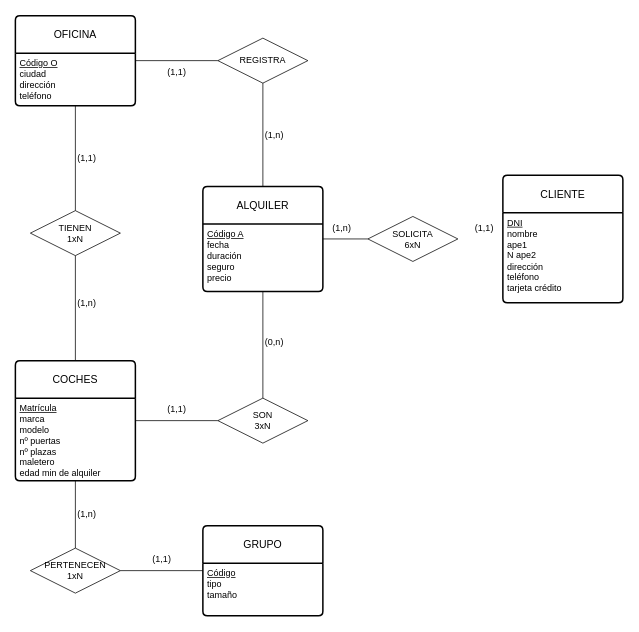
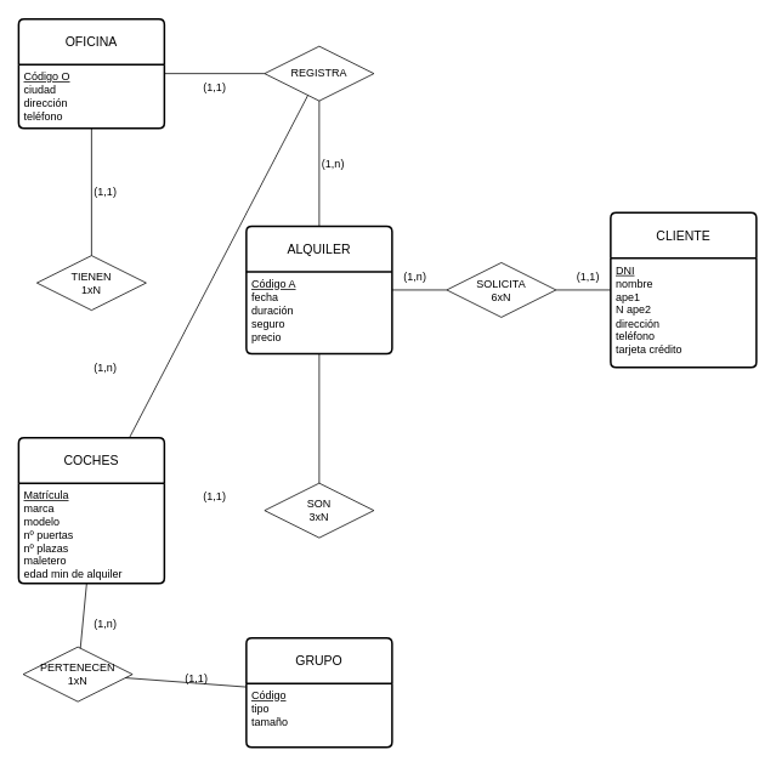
  <mxCell id="0" />
  <mxCell id="1" parent="0" />
  <mxCell id="2" value="OFICINA" style="swimlane;childLayout=stackLayout;horizontal=1;startSize=50;horizontalStack=0;rounded=1;fontSize=14;fontStyle=0;strokeWidth=2;resizeParent=0;resizeLast=1;shadow=0;dashed=0;align=center;arcSize=4;whiteSpace=wrap;html=1;" vertex="1" parent="1"><mxGeometry x="20" y="20" width="160" height="120" as="geometry" /></mxCell>
  <mxCell id="3" value="&lt;u&gt;Código O&lt;/u&gt;&lt;br&gt;ciudad&lt;br&gt;dirección&lt;br&gt;teléfono" style="align=left;strokeColor=none;fillColor=none;spacingLeft=4;fontSize=12;verticalAlign=top;resizable=0;rotatable=0;part=1;html=1;" vertex="1" parent="2"><mxGeometry y="50" width="160" height="70" as="geometry" /></mxCell>
  <mxCell id="4" value="COCHES" style="swimlane;childLayout=stackLayout;horizontal=1;startSize=50;horizontalStack=0;rounded=1;fontSize=14;fontStyle=0;strokeWidth=2;resizeParent=0;resizeLast=1;shadow=0;dashed=0;align=center;arcSize=4;whiteSpace=wrap;html=1;" vertex="1" parent="1"><mxGeometry x="20" y="480" width="160" height="160" as="geometry" /></mxCell>
  <mxCell id="5" value="&lt;u&gt;Matrícula&lt;/u&gt;&lt;br&gt;marca&lt;br&gt;modelo&lt;br&gt;nº puertas&lt;br&gt;nº plazas&lt;br&gt;maletero&lt;br&gt;edad min de alquiler" style="align=left;strokeColor=none;fillColor=none;spacingLeft=4;fontSize=12;verticalAlign=top;resizable=0;rotatable=0;part=1;html=1;" vertex="1" parent="4"><mxGeometry y="50" width="160" height="110" as="geometry" /></mxCell>
  <mxCell id="6" value="ALQUILER" style="swimlane;childLayout=stackLayout;horizontal=1;startSize=50;horizontalStack=0;rounded=1;fontSize=14;fontStyle=0;strokeWidth=2;resizeParent=0;resizeLast=1;shadow=0;dashed=0;align=center;arcSize=4;whiteSpace=wrap;html=1;" vertex="1" parent="1"><mxGeometry x="270" y="247.75" width="160" height="140" as="geometry" /></mxCell>
  <mxCell id="7" value="&lt;u&gt;Código A&lt;/u&gt;&lt;br&gt;fecha&lt;br&gt;duración&lt;br&gt;seguro&lt;br&gt;precio" style="align=left;strokeColor=none;fillColor=none;spacingLeft=4;fontSize=12;verticalAlign=top;resizable=0;rotatable=0;part=1;html=1;" vertex="1" parent="6"><mxGeometry y="50" width="160" height="90" as="geometry" /></mxCell>
  <mxCell id="8" value="CLIENTE" style="swimlane;childLayout=stackLayout;horizontal=1;startSize=50;horizontalStack=0;rounded=1;fontSize=14;fontStyle=0;strokeWidth=2;resizeParent=0;resizeLast=1;shadow=0;dashed=0;align=center;arcSize=4;whiteSpace=wrap;html=1;" vertex="1" parent="1"><mxGeometry x="670" y="232.75" width="160" height="170" as="geometry" /></mxCell>
  <mxCell id="9" value="&lt;u&gt;DNI&lt;/u&gt;&lt;br&gt;nombre&lt;br&gt;ape1&lt;br&gt;N ape2&lt;br&gt;dirección&lt;br&gt;teléfono&lt;br&gt;tarjeta crédito" style="align=left;strokeColor=none;fillColor=none;spacingLeft=4;fontSize=12;verticalAlign=top;resizable=0;rotatable=0;part=1;html=1;" vertex="1" parent="8"><mxGeometry y="50" width="160" height="120" as="geometry" /></mxCell>
  <mxCell id="10" value="TIENEN&lt;br&gt;1xN" style="shape=rhombus;perimeter=rhombusPerimeter;whiteSpace=wrap;html=1;align=center;" vertex="1" parent="1"><mxGeometry x="40" y="280" width="120" height="60" as="geometry" /></mxCell>
  <mxCell id="11" value="" style="endArrow=none;html=1;rounded=0;" edge="1" parent="1" source="2" target="10"><mxGeometry relative="1" as="geometry"><mxPoint x="310" y="340" as="sourcePoint" /><mxPoint x="470" y="340" as="targetPoint" /></mxGeometry></mxCell>
- <mxCell id="12" value="" style="endArrow=none;html=1;rounded=0;" edge="1" parent="1" source="4" target="10"><mxGeometry relative="1" as="geometry"><mxPoint x="107" y="150" as="sourcePoint" /><mxPoint x="93" y="291" as="targetPoint" /></mxGeometry></mxCell>
  <mxCell id="13" value="REGISTRA" style="shape=rhombus;perimeter=rhombusPerimeter;whiteSpace=wrap;html=1;align=center;" vertex="1" parent="1"><mxGeometry x="290" y="50" width="120" height="60" as="geometry" /></mxCell>
  <mxCell id="14" value="SON&lt;br&gt;3xN" style="shape=rhombus;perimeter=rhombusPerimeter;whiteSpace=wrap;html=1;align=center;" vertex="1" parent="1"><mxGeometry x="290" y="530" width="120" height="60" as="geometry" /></mxCell>
  <mxCell id="15" value="" style="endArrow=none;html=1;rounded=0;" edge="1" parent="1" source="2" target="13"><mxGeometry relative="1" as="geometry"><mxPoint x="310" y="340" as="sourcePoint" /><mxPoint x="470" y="340" as="targetPoint" /></mxGeometry></mxCell>
  <mxCell id="16" value="" style="endArrow=none;html=1;rounded=0;" edge="1" parent="1" source="6" target="13"><mxGeometry relative="1" as="geometry"><mxPoint x="130" y="102.75" as="sourcePoint" /><mxPoint x="291" y="113.75" as="targetPoint" /></mxGeometry></mxCell>
- <mxCell id="17" value="" style="endArrow=none;html=1;rounded=0;" edge="1" parent="1" source="4" target="14"><mxGeometry relative="1" as="geometry"><mxPoint x="310" y="340" as="sourcePoint" /><mxPoint x="470" y="340" as="targetPoint" /></mxGeometry></mxCell>
+ <mxCell id="17" value="" style="endArrow=none;html=1;rounded=0;" edge="1" parent="1" source="4" target="13"><mxGeometry relative="1" as="geometry"><mxPoint x="310" y="340" as="sourcePoint" /><mxPoint x="470" y="340" as="targetPoint" /></mxGeometry></mxCell>
  <mxCell id="18" value="" style="endArrow=none;html=1;rounded=0;" edge="1" parent="1" source="6" target="14"><mxGeometry relative="1" as="geometry"><mxPoint x="130" y="567.75" as="sourcePoint" /><mxPoint x="296" y="547.75" as="targetPoint" /></mxGeometry></mxCell>
  <mxCell id="19" value="SOLICITA&lt;br&gt;6xN" style="shape=rhombus;perimeter=rhombusPerimeter;whiteSpace=wrap;html=1;align=center;" vertex="1" parent="1"><mxGeometry x="490" y="287.75" width="120" height="60" as="geometry" /></mxCell>
+ <mxCell id="20" value="" style="endArrow=none;html=1;rounded=0;" edge="1" parent="1" source="8" target="19"><mxGeometry relative="1" as="geometry"><mxPoint x="290" y="277.75" as="sourcePoint" /><mxPoint x="450" y="277.75" as="targetPoint" /></mxGeometry></mxCell>
  <mxCell id="21" value="" style="endArrow=none;html=1;rounded=0;" edge="1" parent="1" source="19" target="6"><mxGeometry relative="1" as="geometry"><mxPoint x="680" y="328" as="sourcePoint" /><mxPoint x="610" y="335" as="targetPoint" /></mxGeometry></mxCell>
  <mxCell id="22" value="(1,1)" style="text;html=1;align=center;verticalAlign=middle;resizable=0;points=[];autosize=1;strokeColor=none;fillColor=none;" vertex="1" parent="1"><mxGeometry x="90" y="195" width="50" height="30" as="geometry" /></mxCell>
  <mxCell id="23" value="(1,n)" style="text;html=1;align=center;verticalAlign=middle;resizable=0;points=[];autosize=1;strokeColor=none;fillColor=none;" vertex="1" parent="1"><mxGeometry x="90" y="387.75" width="50" height="30" as="geometry" /></mxCell>
  <mxCell id="24" value="(1,1)" style="text;html=1;align=center;verticalAlign=middle;resizable=0;points=[];autosize=1;strokeColor=none;fillColor=none;" vertex="1" parent="1"><mxGeometry x="210" y="530" width="50" height="30" as="geometry" /></mxCell>
- <mxCell id="25" value="(0,n)" style="text;html=1;align=center;verticalAlign=middle;resizable=0;points=[];autosize=1;strokeColor=none;fillColor=none;" vertex="1" parent="1"><mxGeometry x="340" y="440" width="50" height="30" as="geometry" /></mxCell>
  <mxCell id="26" value="(1,1)" style="text;html=1;align=center;verticalAlign=middle;resizable=0;points=[];autosize=1;strokeColor=none;fillColor=none;" vertex="1" parent="1"><mxGeometry x="210" y="80" width="50" height="30" as="geometry" /></mxCell>
  <mxCell id="27" value="(1,n)" style="text;html=1;align=center;verticalAlign=middle;resizable=0;points=[];autosize=1;strokeColor=none;fillColor=none;" vertex="1" parent="1"><mxGeometry x="340" y="165" width="50" height="30" as="geometry" /></mxCell>
  <mxCell id="28" value="(1,n)" style="text;html=1;align=center;verticalAlign=middle;resizable=0;points=[];autosize=1;strokeColor=none;fillColor=none;" vertex="1" parent="1"><mxGeometry x="430" y="287.75" width="50" height="30" as="geometry" /></mxCell>
  <mxCell id="29" value="(1,1)" style="text;html=1;align=center;verticalAlign=middle;resizable=0;points=[];autosize=1;strokeColor=none;fillColor=none;" vertex="1" parent="1"><mxGeometry x="620" y="287.75" width="50" height="30" as="geometry" /></mxCell>
  <mxCell id="30" value="GRUPO" style="swimlane;childLayout=stackLayout;horizontal=1;startSize=50;horizontalStack=0;rounded=1;fontSize=14;fontStyle=0;strokeWidth=2;resizeParent=0;resizeLast=1;shadow=0;dashed=0;align=center;arcSize=4;whiteSpace=wrap;html=1;" vertex="1" parent="1"><mxGeometry x="270" y="700" width="160" height="120" as="geometry" /></mxCell>
  <mxCell id="31" value="&lt;u&gt;Código&lt;/u&gt;&lt;br&gt;tipo&lt;br&gt;tamaño" style="align=left;strokeColor=none;fillColor=none;spacingLeft=4;fontSize=12;verticalAlign=top;resizable=0;rotatable=0;part=1;html=1;" vertex="1" parent="30"><mxGeometry y="50" width="160" height="70" as="geometry" /></mxCell>
- <mxCell id="32" value="PERTENECEN&lt;br&gt;1xN" style="shape=rhombus;perimeter=rhombusPerimeter;whiteSpace=wrap;html=1;align=center;" vertex="1" parent="1"><mxGeometry x="40" y="730" width="120" height="60" as="geometry" /></mxCell>
+ <mxCell id="32" value="PERTENECEN&lt;br&gt;1xN" style="shape=rhombus;perimeter=rhombusPerimeter;whiteSpace=wrap;html=1;align=center;" vertex="1" parent="1"><mxGeometry x="25" y="710" width="120" height="60" as="geometry" /></mxCell>
  <mxCell id="33" value="" style="endArrow=none;html=1;rounded=0;" edge="1" parent="1" source="5" target="32"><mxGeometry relative="1" as="geometry"><mxPoint x="240" y="540" as="sourcePoint" /><mxPoint x="400" y="540" as="targetPoint" /></mxGeometry></mxCell>
  <mxCell id="34" value="" style="endArrow=none;html=1;rounded=0;" edge="1" parent="1" source="30" target="32"><mxGeometry relative="1" as="geometry"><mxPoint x="110" y="650" as="sourcePoint" /><mxPoint x="110" y="740" as="targetPoint" /></mxGeometry></mxCell>
  <mxCell id="35" value="(1,n)" style="text;html=1;align=center;verticalAlign=middle;resizable=0;points=[];autosize=1;strokeColor=none;fillColor=none;" vertex="1" parent="1"><mxGeometry x="90" y="670" width="50" height="30" as="geometry" /></mxCell>
  <mxCell id="36" value="(1,1)" style="text;html=1;align=center;verticalAlign=middle;resizable=0;points=[];autosize=1;strokeColor=none;fillColor=none;" vertex="1" parent="1"><mxGeometry x="190" y="730" width="50" height="30" as="geometry" /></mxCell>
